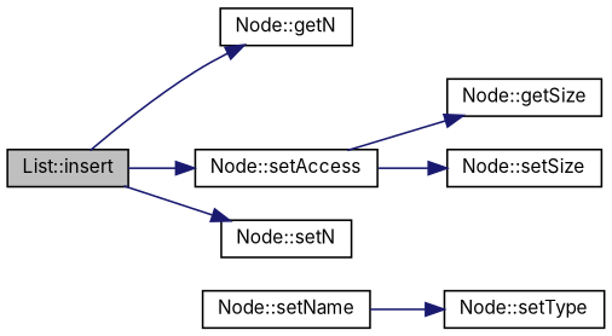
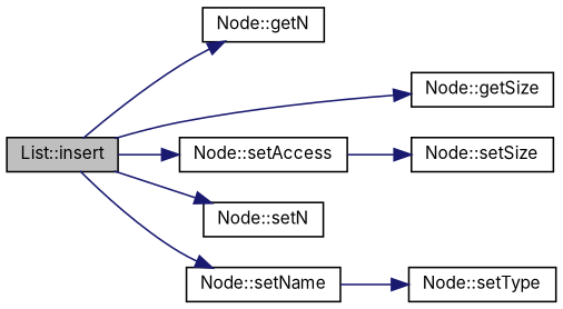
  digraph {
    fontname=Inter
    rankdir=LR
    node [color=black fillcolor=white fontname=Inter fontsize=10 shape=record style=filled]
    edge [color=midnightblue fontname=Inter fontsize=10 labelfontname=Helvetica labelfontsize=10 style=solid]
    n1 [fillcolor=grey75 fontcolor=black height=0.2 label="List::insert" width=0.4]
    n2 [height=0.2 label="Node::getN" width=0.4]
    n3 [height=0.2 label="Node::getSize" width=0.4]
    n4 [height=0.2 label="Node::setAccess" width=0.4]
    n5 [height=0.2 label="Node::setN" width=0.4]
    n6 [height=0.2 label="Node::setName" width=0.4]
    n7 [height=0.2 label="Node::setSize" width=0.4]
    n8 [height=0.2 label="Node::setType" width=0.4]
    n1 -> n2
-   n4 -> n3
+   n1 -> n3
    n1 -> n4
    n1 -> n5
+   n1 -> n6
    n4 -> n7
    n6 -> n8
  }
